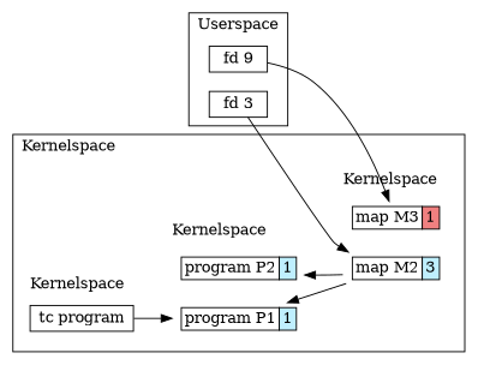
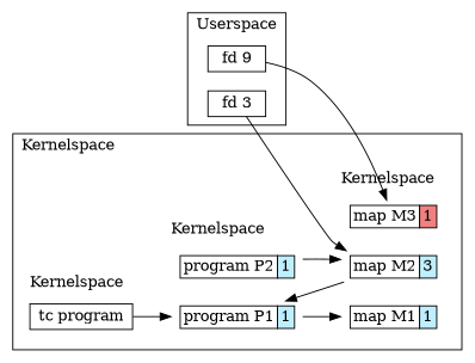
  digraph {
    rankdir=LR
    node [shape=plaintext]
    n1 [height=.1 label="fd 3" shape=record]
    n2 [height=.1 label="fd 9" shape=record]
    n3 [height=.1 label="tc program" shape=record]
    n4 [height=.1 label=<           <table cellpadding="2" cellborder="1" cellspacing="0" border="0">           <tr>           <td>program P1</td>           <td bgcolor="lightblue1">1</td>           </tr>           </table>         >]
    n5 [height=.1 label=<           <table cellpadding="2" cellborder="1" cellspacing="0" border="0">           <tr>           <td>program P2</td>           <td bgcolor="lightblue1">1</td>           </tr>           </table>         >]
+   n6 [height=.1 label=<           <table cellpadding="2" cellborder="1" cellspacing="0" border="0">           <tr>           <td>map M1</td>           <td bgcolor="lightblue1">1</td>           </tr>           </table>         >]
    n7 [height=.1 label=<           <table cellpadding="2" cellborder="1" cellspacing="0" border="0">           <tr>           <td>map M2</td>           <td bgcolor="lightblue1">3</td>           </tr>           </table>         >]
    n8 [height=.1 label=<           <table cellpadding="2" cellborder="1" cellspacing="0" border="0">           <tr>           <td>map M3</td>           <td bgcolor="lightcoral">1</td>           </tr>           </table>         >]
    subgraph cluster_1 {
      label=Userspace
      labeljust=l
      n1
      n2
    }
    subgraph cluster_2 {
      label=Kernelspace
      labeljust=l
      subgraph cluster_3 {
        label=Kernelspace
        labeljust=l
        pencolor=transparent
        n3
      }
      subgraph cluster_4 {
        label=Kernelspace
        labeljust=l
        pencolor=transparent
        n4
        n5
      }
      subgraph cluster_5 {
        label=Kernelspace
        labeljust=l
        pencolor=transparent
+       n6
        n7
        n8
      }
    }
    n1 -> n7
    n2 -> n8
    n3 -> n4
-   n7 -> n5
+   n4 -> n6
+   n5 -> n7
    n7 -> n4
  }
